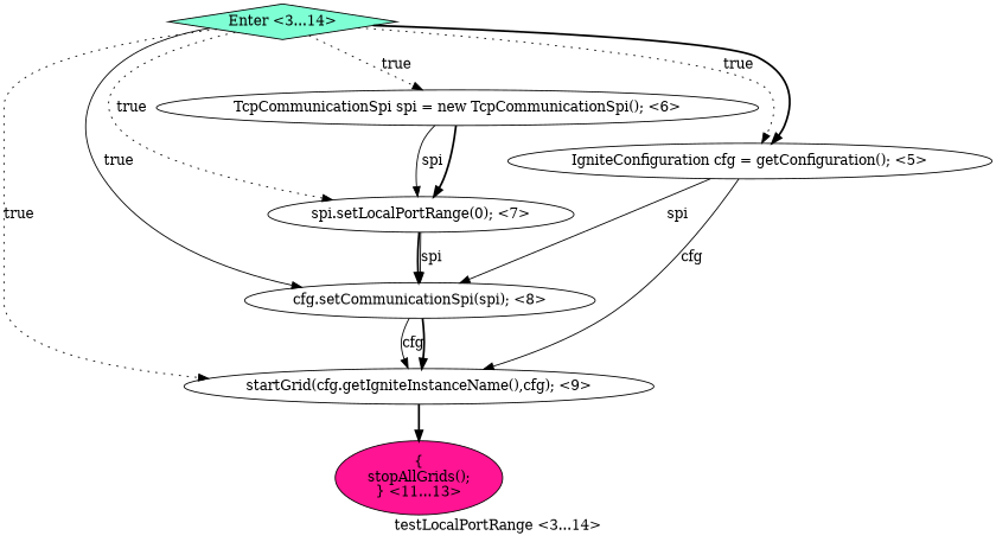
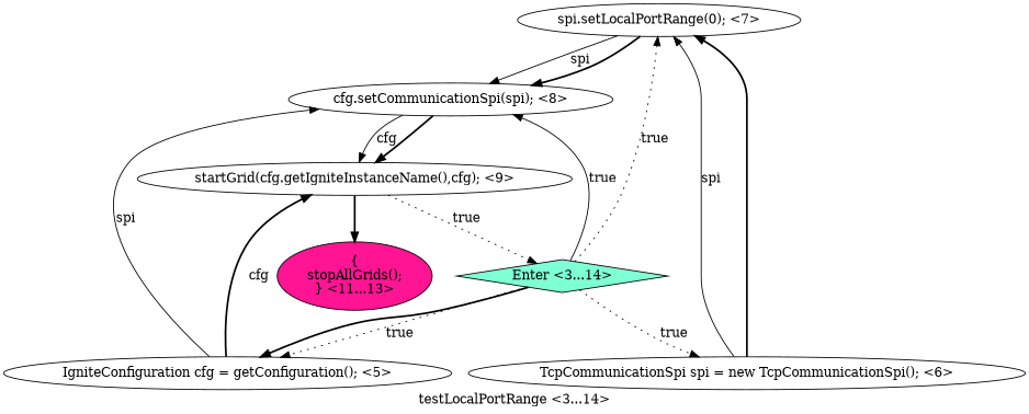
  digraph {
    label="testLocalPortRange <3...14>"
    node [fillcolor=white shape=ellipse style=filled]
    edge [style=solid]
    n1 [label="spi.setLocalPortRange(0); <7>"]
    n2 [label="cfg.setCommunicationSpi(spi); <8>"]
    n3 [label="startGrid(cfg.getIgniteInstanceName(),cfg); <9>"]
    n4 [fillcolor=aquamarine label="Enter <3...14>" shape=diamond]
    n5 [label="TcpCommunicationSpi spi = new TcpCommunicationSpi(); <6>"]
    n6 [label="IgniteConfiguration cfg = getConfiguration(); <5>"]
    n7 [fillcolor=deeppink label="{\nstopAllGrids();\n} <11...13>"]
    n1 -> n2 [label=spi]
    n1 -> n2 [style=bold]
    n2 -> n3 [label=cfg]
    n2 -> n3 [style=bold]
    n3 -> n7 [style=bold]
    n4 -> n1 [label=true style=dotted]
    n4 -> n2 [label=true]
-   n4 -> n3 [label=true style=dotted]
+   n3 -> n4 [label=true style=dotted]
    n4 -> n5 [label=true style=dotted]
    n4 -> n6 [label=true style=dotted]
    n4 -> n6 [style=bold]
    n5 -> n1 [label=spi]
    n5 -> n1 [style=bold]
    n6 -> n2 [label=spi]
-   n6 -> n3 [label=cfg]
+   n6 -> n3 [label=cfg style=bold]
  }
